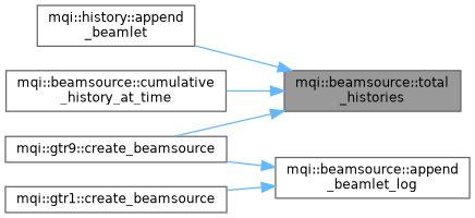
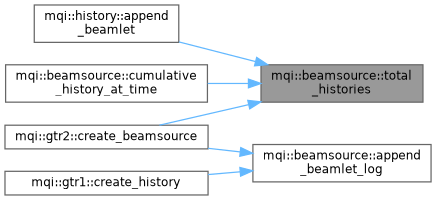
  digraph {
    rankdir=RL
    node [color=grey40 fillcolor=white fontname=Helvetica fontsize=10 shape=box style=filled]
    edge [color=steelblue1 dir=back fontname=Helvetica fontsize=10 labelfontname=Helvetica labelfontsize=10 style=solid]
    n1 [color=gray40 fillcolor=grey60 fontcolor=black height=0.2 label="mqi::beamsource::total\l_histories" width=0.4]
    n2 [height=0.2 label="mqi::history::append\l_beamlet" width=0.4]
    n3 [height=0.2 label="mqi::beamsource::cumulative\l_history_at_time" width=0.4]
-   n4 [height=0.2 label="mqi::gtr9::create_beamsource" width=0.4]
+   n4 [height=0.2 label="mqi::gtr2::create_beamsource" width=0.4]
    n5 [height=0.2 label="mqi::beamsource::append\l_beamlet_log" width=0.4]
-   n6 [height=0.2 label="mqi::gtr1::create_beamsource" width=0.4]
+   n6 [height=0.2 label="mqi::gtr1::create_history" width=0.4]
    n1 -> n2
    n1 -> n3
    n1 -> n4
    n5 -> n4
    n5 -> n6
  }
